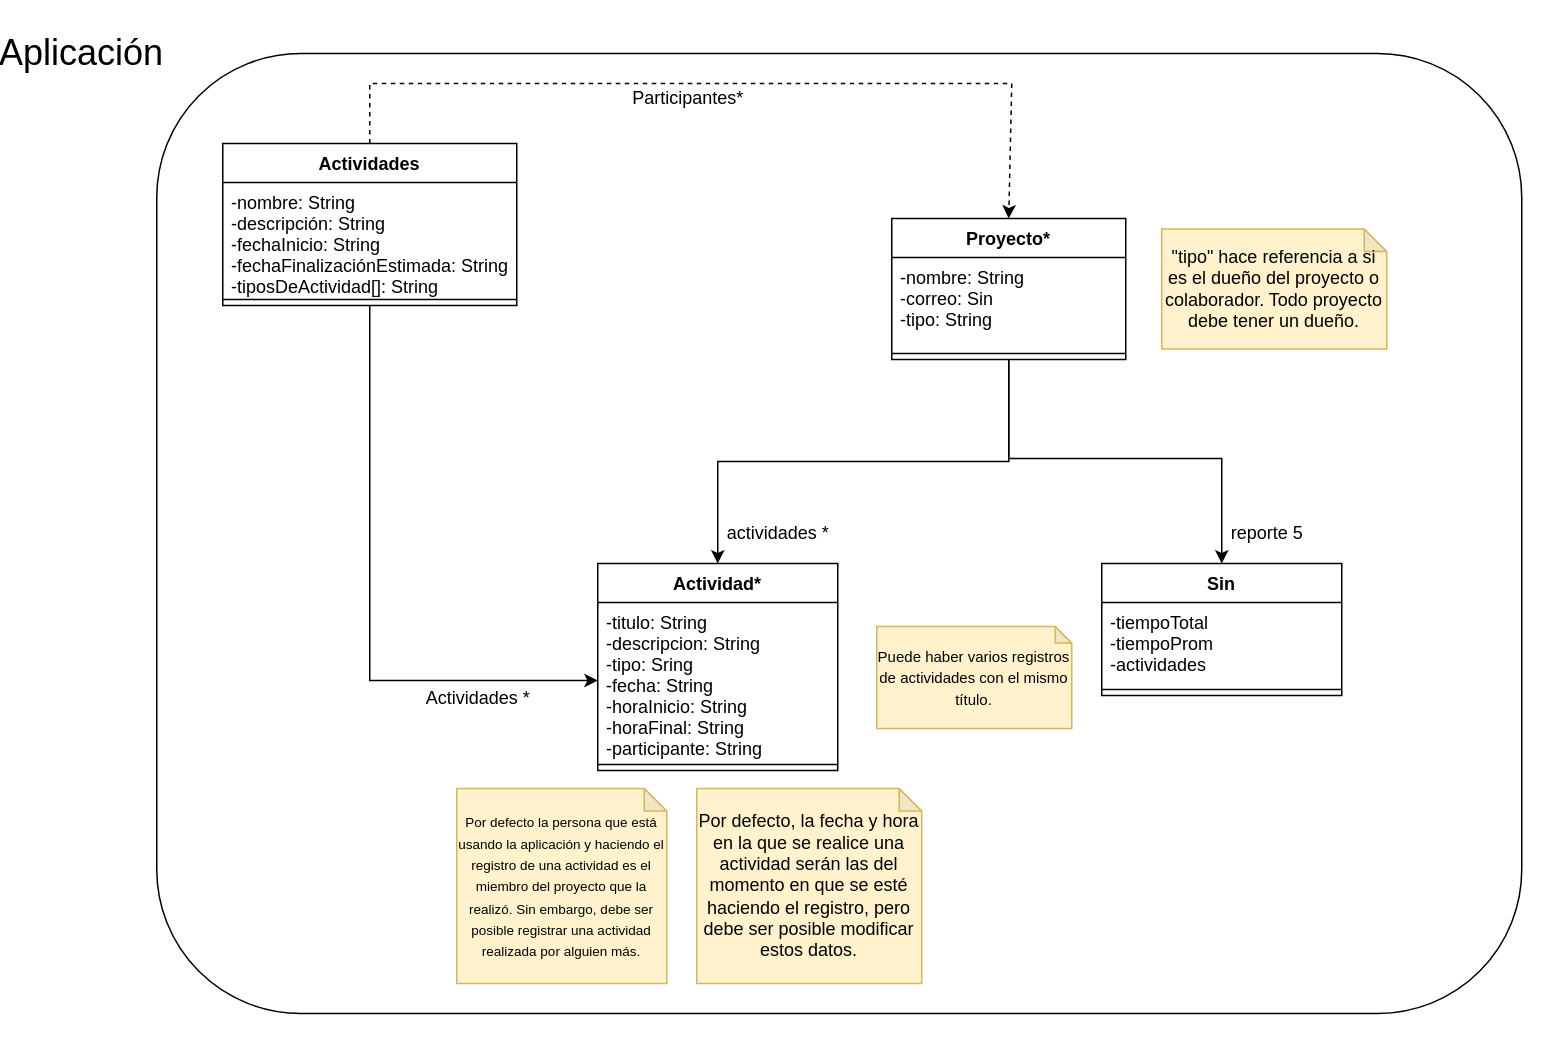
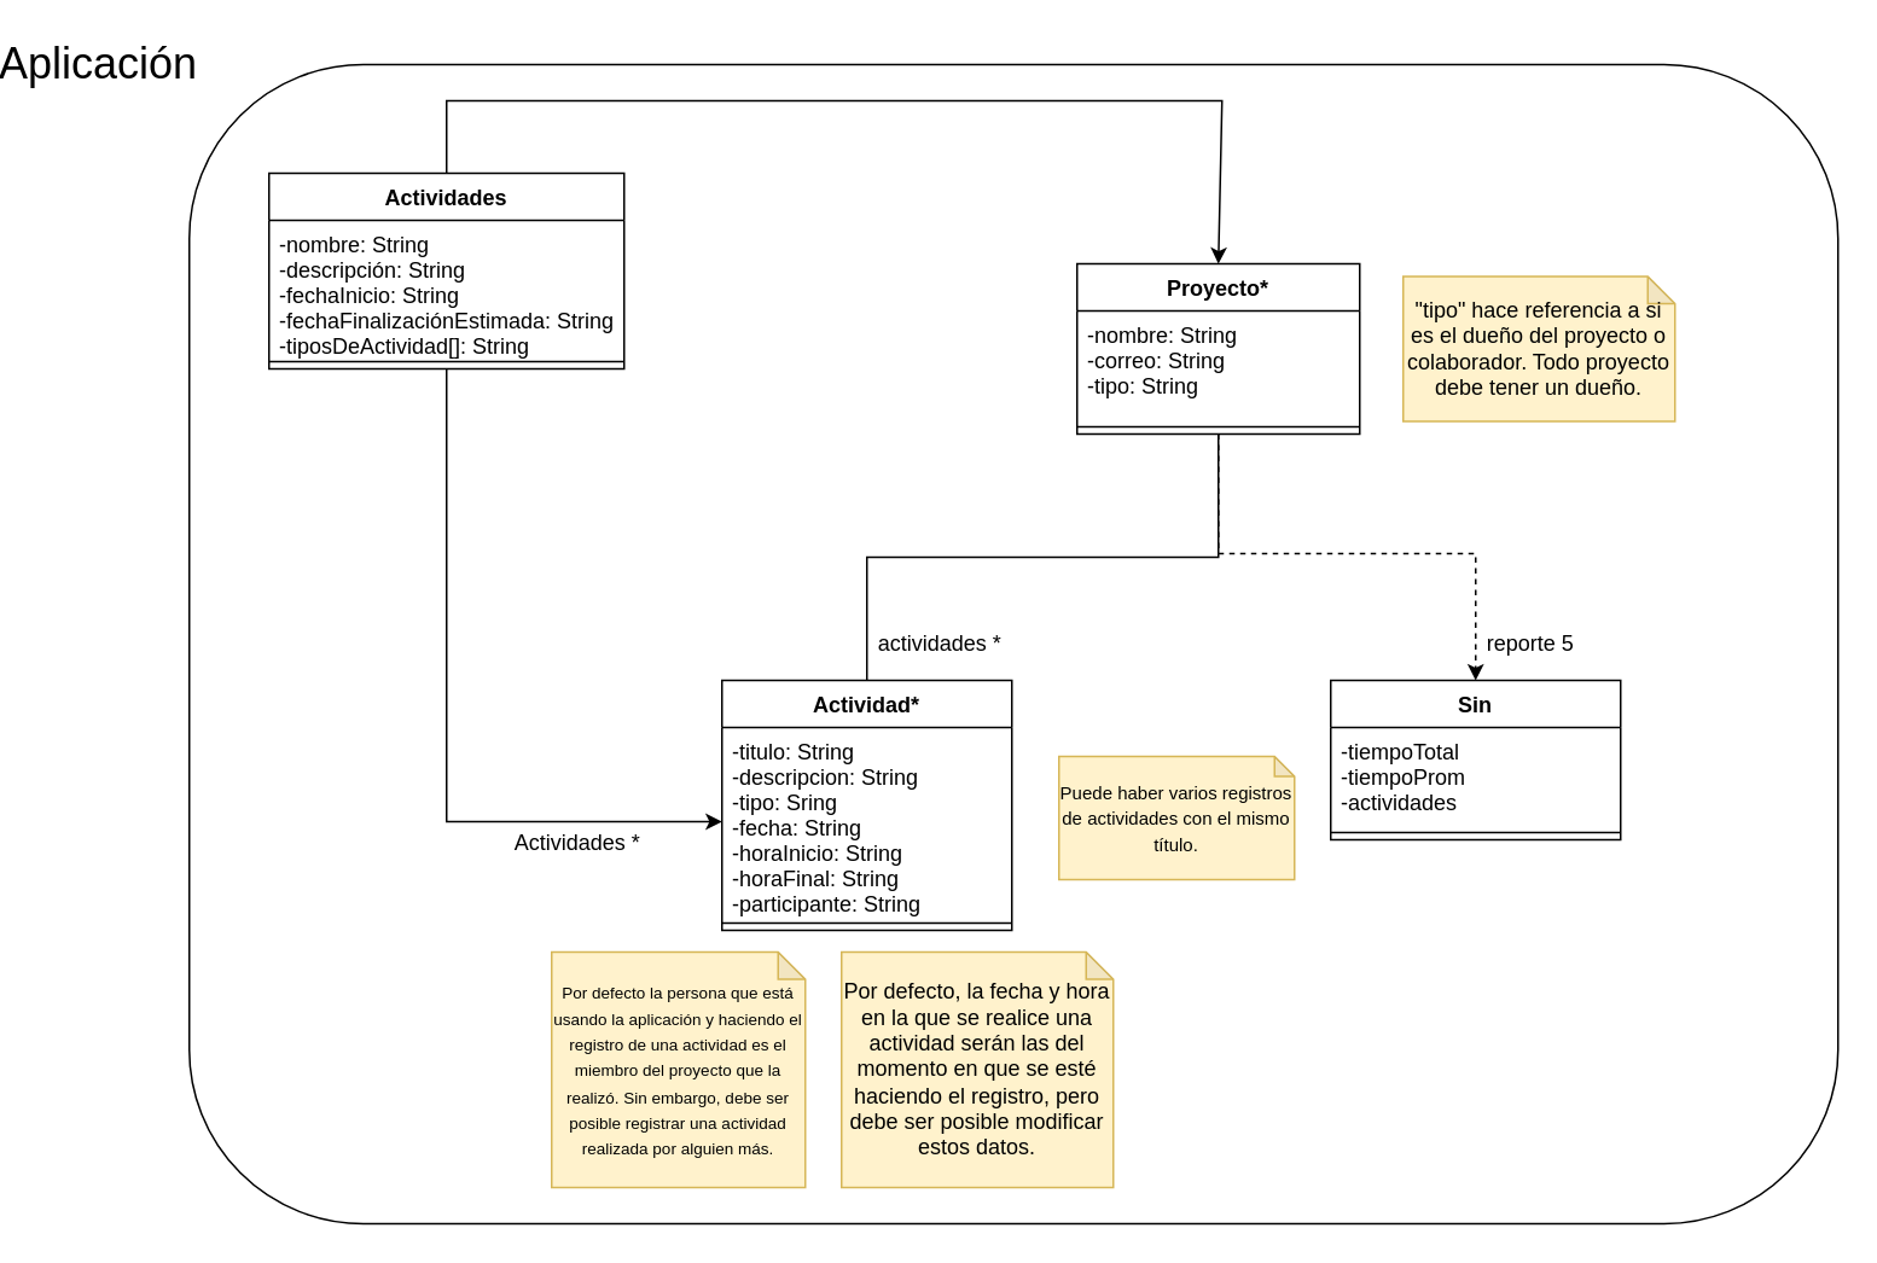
  <mxCell id="0" />
  <mxCell id="1" parent="0" />
  <mxCell id="2" value="" style="rounded=1;whiteSpace=wrap;html=1;" parent="1" vertex="1"><mxGeometry x="100" y="35" width="910" height="640" as="geometry" /></mxCell>
  <mxCell id="3" style="edgeStyle=orthogonalEdgeStyle;rounded=0;orthogonalLoop=1;jettySize=auto;html=1;entryX=0;entryY=0.5;entryDx=0;entryDy=0;" parent="1" source="4" target="12" edge="1"><mxGeometry relative="1" as="geometry" /></mxCell>
  <mxCell id="4" value="Actividades" style="swimlane;fontStyle=1;align=center;verticalAlign=top;childLayout=stackLayout;horizontal=1;startSize=26;horizontalStack=0;resizeParent=1;resizeParentMax=0;resizeLast=0;collapsible=1;marginBottom=0;" parent="1" vertex="1"><mxGeometry x="144" y="95" width="196" height="108" as="geometry" /></mxCell>
  <mxCell id="5" value="-nombre: String&#10;-descripción: String&#10;-fechaInicio: String&#10;-fechaFinalizaciónEstimada: String&#10;-tiposDeActividad[]: String &#10;" style="text;strokeColor=none;fillColor=none;align=left;verticalAlign=top;spacingLeft=4;spacingRight=4;overflow=hidden;rotatable=0;points=[[0,0.5],[1,0.5]];portConstraint=eastwest;" parent="4" vertex="1"><mxGeometry y="26" width="196" height="74" as="geometry" /></mxCell>
  <mxCell id="6" value="" style="line;strokeWidth=1;fillColor=none;align=left;verticalAlign=middle;spacingTop=-1;spacingLeft=3;spacingRight=3;rotatable=0;labelPosition=right;points=[];portConstraint=eastwest;" parent="4" vertex="1"><mxGeometry y="100" width="196" height="8" as="geometry" /></mxCell>
  <mxCell id="7" value="Proyecto*" style="swimlane;fontStyle=1;align=center;verticalAlign=top;childLayout=stackLayout;horizontal=1;startSize=26;horizontalStack=0;resizeParent=1;resizeParentMax=0;resizeLast=0;collapsible=1;marginBottom=0;" parent="1" vertex="1"><mxGeometry x="590" y="145" width="156" height="94" as="geometry" /></mxCell>
- <mxCell id="8" value="-nombre: String&#10;-correo: Sin &#10;-tipo: String" style="text;strokeColor=none;fillColor=none;align=left;verticalAlign=top;spacingLeft=4;spacingRight=4;overflow=hidden;rotatable=0;points=[[0,0.5],[1,0.5]];portConstraint=eastwest;" parent="7" vertex="1"><mxGeometry y="26" width="156" height="60" as="geometry" /></mxCell>
+ <mxCell id="8" value="-nombre: String&#10;-correo: String &#10;-tipo: String" style="text;strokeColor=none;fillColor=none;align=left;verticalAlign=top;spacingLeft=4;spacingRight=4;overflow=hidden;rotatable=0;points=[[0,0.5],[1,0.5]];portConstraint=eastwest;" parent="7" vertex="1"><mxGeometry y="26" width="156" height="60" as="geometry" /></mxCell>
  <mxCell id="9" value="" style="line;strokeWidth=1;fillColor=none;align=left;verticalAlign=middle;spacingTop=-1;spacingLeft=3;spacingRight=3;rotatable=0;labelPosition=right;points=[];portConstraint=eastwest;" parent="7" vertex="1"><mxGeometry y="86" width="156" height="8" as="geometry" /></mxCell>
- <mxCell id="10" style="edgeStyle=orthogonalEdgeStyle;rounded=0;orthogonalLoop=1;jettySize=auto;html=1;exitX=0.5;exitY=1;exitDx=0;exitDy=0;" parent="1" source="7" target="11" edge="1"><mxGeometry relative="1" as="geometry"><mxPoint x="474" y="283" as="sourcePoint" /></mxGeometry></mxCell>
+ <mxCell id="10" style="edgeStyle=orthogonalEdgeStyle;rounded=0;orthogonalLoop=1;jettySize=auto;html=1;exitX=0.5;exitY=1;exitDx=0;exitDy=0;endArrow=none;" parent="1" source="7" target="11" edge="1"><mxGeometry relative="1" as="geometry"><mxPoint x="474" y="283" as="sourcePoint" /></mxGeometry></mxCell>
  <mxCell id="11" value="Actividad*" style="swimlane;fontStyle=1;align=center;verticalAlign=top;childLayout=stackLayout;horizontal=1;startSize=26;horizontalStack=0;resizeParent=1;resizeParentMax=0;resizeLast=0;collapsible=1;marginBottom=0;" parent="1" vertex="1"><mxGeometry x="394" y="375" width="160" height="138" as="geometry" /></mxCell>
  <mxCell id="12" value="-titulo: String&#10;-descripcion: String&#10;-tipo: Sring&#10;-fecha: String&#10;-horaInicio: String&#10;-horaFinal: String&#10;-participante: String" style="text;strokeColor=none;fillColor=none;align=left;verticalAlign=top;spacingLeft=4;spacingRight=4;overflow=hidden;rotatable=0;points=[[0,0.5],[1,0.5]];portConstraint=eastwest;" parent="11" vertex="1"><mxGeometry y="26" width="160" height="104" as="geometry" /></mxCell>
  <mxCell id="13" value="" style="line;strokeWidth=1;fillColor=none;align=left;verticalAlign=middle;spacingTop=-1;spacingLeft=3;spacingRight=3;rotatable=0;labelPosition=right;points=[];portConstraint=eastwest;" parent="11" vertex="1"><mxGeometry y="130" width="160" height="8" as="geometry" /></mxCell>
- <mxCell id="14" value="Participantes*" style="text;html=1;align=center;verticalAlign=middle;resizable=0;points=[];autosize=1;strokeColor=none;fillColor=none;" parent="1" vertex="1"><mxGeometry x="409" y="55" width="90" height="20" as="geometry" /></mxCell>
  <mxCell id="15" value="actividades *" style="text;html=1;align=center;verticalAlign=middle;resizable=0;points=[];autosize=1;strokeColor=none;fillColor=none;" parent="1" vertex="1"><mxGeometry x="474" y="345" width="80" height="20" as="geometry" /></mxCell>
  <mxCell id="16" value="Actividades *" style="text;html=1;align=center;verticalAlign=middle;resizable=0;points=[];autosize=1;strokeColor=none;fillColor=none;" parent="1" vertex="1"><mxGeometry x="274" y="455" width="80" height="20" as="geometry" /></mxCell>
  <mxCell id="17" value="Sin" style="swimlane;fontStyle=1;align=center;verticalAlign=top;childLayout=stackLayout;horizontal=1;startSize=26;horizontalStack=0;resizeParent=1;resizeParentMax=0;resizeLast=0;collapsible=1;marginBottom=0;" parent="1" vertex="1"><mxGeometry x="730" y="375" width="160" height="88" as="geometry" /></mxCell>
  <mxCell id="18" value="-tiempoTotal&#10;-tiempoProm&#10;-actividades" style="text;strokeColor=none;fillColor=none;align=left;verticalAlign=top;spacingLeft=4;spacingRight=4;overflow=hidden;rotatable=0;points=[[0,0.5],[1,0.5]];portConstraint=eastwest;" parent="17" vertex="1"><mxGeometry y="26" width="160" height="54" as="geometry" /></mxCell>
  <mxCell id="19" value="" style="line;strokeWidth=1;fillColor=none;align=left;verticalAlign=middle;spacingTop=-1;spacingLeft=3;spacingRight=3;rotatable=0;labelPosition=right;points=[];portConstraint=eastwest;" parent="17" vertex="1"><mxGeometry y="80" width="160" height="8" as="geometry" /></mxCell>
  <mxCell id="20" value="reporte 5" style="text;html=1;align=center;verticalAlign=middle;resizable=0;points=[];autosize=1;strokeColor=none;fillColor=none;" parent="1" vertex="1"><mxGeometry x="810" y="345" width="60" height="20" as="geometry" /></mxCell>
  <mxCell id="21" value="&lt;font style=&quot;font-size: 24px&quot;&gt;Aplicación&lt;/font&gt;" style="text;html=1;strokeColor=none;fillColor=none;align=center;verticalAlign=middle;whiteSpace=wrap;rounded=0;" parent="1" vertex="1"><mxGeometry x="20" y="20" width="60" height="30" as="geometry" /></mxCell>
  <mxCell id="22" value="&lt;font style=&quot;font-size: 12px;&quot;&gt;Por defecto, la fecha y hora en la que se realice una actividad serán las del momento en que se esté haciendo el registro, pero debe ser posible modificar estos datos&lt;/font&gt;." style="shape=note;whiteSpace=wrap;html=1;backgroundOutline=1;darkOpacity=0.05;fillColor=#fff2cc;strokeColor=#d6b656;size=15;fontSize=12;" vertex="1" parent="1"><mxGeometry x="460" y="525" width="150" height="130" as="geometry" /></mxCell>
  <mxCell id="23" value="&lt;font size=&quot;1&quot;&gt;Puede haber varios registros de actividades con el mismo título.&lt;/font&gt;" style="shape=note;whiteSpace=wrap;html=1;backgroundOutline=1;darkOpacity=0.05;fillColor=#fff2cc;strokeColor=#d6b656;verticalAlign=middle;size=11;" vertex="1" parent="1"><mxGeometry x="580" y="417" width="130" height="68" as="geometry" /></mxCell>
  <mxCell id="24" value="&lt;font style=&quot;font-size: 9px&quot;&gt;Por defecto la persona que está usando la aplicación y haciendo el registro de una actividad es el miembro del proyecto que la realizó. Sin embargo, debe ser posible registrar una actividad realizada por alguien más.&lt;/font&gt;" style="shape=note;whiteSpace=wrap;html=1;backgroundOutline=1;darkOpacity=0.05;fillColor=#fff2cc;strokeColor=#d6b656;size=15;" vertex="1" parent="1"><mxGeometry x="300" y="525" width="140" height="130" as="geometry" /></mxCell>
- <mxCell id="25" value="" style="endArrow=classic;html=1;rounded=0;fontSize=9;entryX=0.5;entryY=0;entryDx=0;entryDy=0;exitX=0.5;exitY=1;exitDx=0;exitDy=0;" edge="1" parent="1" source="7" target="17"><mxGeometry width="50" height="50" relative="1" as="geometry"><mxPoint x="662" y="175" as="sourcePoint" /><mxPoint x="500" y="305" as="targetPoint" /><Array as="points"><mxPoint x="668" y="305" /><mxPoint x="810" y="305" /></Array></mxGeometry></mxCell>
- <mxCell id="26" value="" style="endArrow=classic;html=1;rounded=0;fontSize=9;exitX=0.5;exitY=0;exitDx=0;exitDy=0;entryX=0.5;entryY=0;entryDx=0;entryDy=0;dashed=1;" edge="1" parent="1" source="4" target="7"><mxGeometry width="50" height="50" relative="1" as="geometry"><mxPoint x="450" y="315" as="sourcePoint" /><mxPoint x="500" y="265" as="targetPoint" /><Array as="points"><mxPoint x="242" y="55" /><mxPoint x="670" y="55" /></Array></mxGeometry></mxCell>
+ <mxCell id="25" value="" style="endArrow=classic;html=1;rounded=0;fontSize=9;entryX=0.5;entryY=0;entryDx=0;entryDy=0;exitX=0.5;exitY=1;exitDx=0;exitDy=0;dashed=1;" edge="1" parent="1" source="7" target="17"><mxGeometry width="50" height="50" relative="1" as="geometry"><mxPoint x="662" y="175" as="sourcePoint" /><mxPoint x="500" y="305" as="targetPoint" /><Array as="points"><mxPoint x="668" y="305" /><mxPoint x="810" y="305" /></Array></mxGeometry></mxCell>
+ <mxCell id="26" value="" style="endArrow=classic;html=1;rounded=0;fontSize=9;exitX=0.5;exitY=0;exitDx=0;exitDy=0;entryX=0.5;entryY=0;entryDx=0;entryDy=0;" edge="1" parent="1" source="4" target="7"><mxGeometry width="50" height="50" relative="1" as="geometry"><mxPoint x="450" y="315" as="sourcePoint" /><mxPoint x="500" y="265" as="targetPoint" /><Array as="points"><mxPoint x="242" y="55" /><mxPoint x="670" y="55" /></Array></mxGeometry></mxCell>
  <mxCell id="27" value="&quot;tipo&quot; hace referencia a si es el dueño del proyecto o colaborador. Todo proyecto debe tener un dueño." style="shape=note;whiteSpace=wrap;html=1;backgroundOutline=1;darkOpacity=0.05;fillColor=#fff2cc;strokeColor=#d6b656;size=15;fontSize=12;" vertex="1" parent="1"><mxGeometry x="770" y="152" width="150" height="80" as="geometry" /></mxCell>
